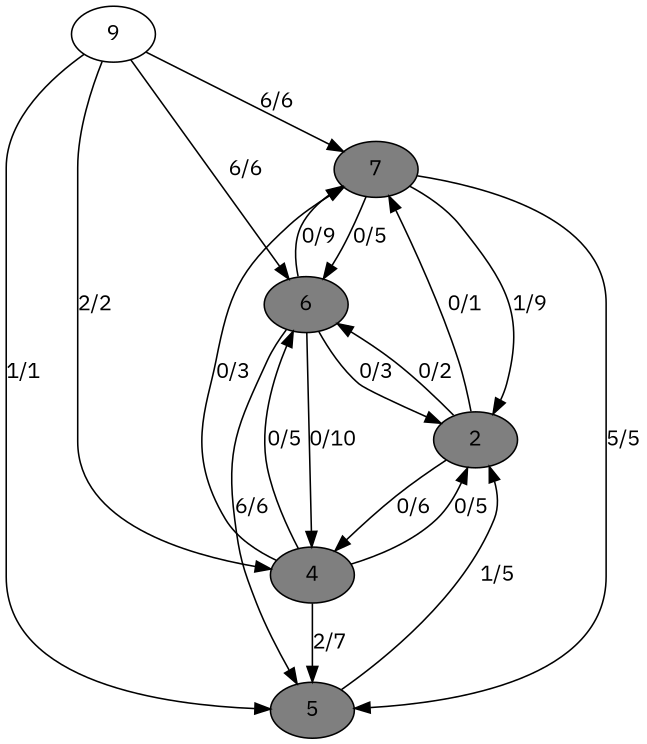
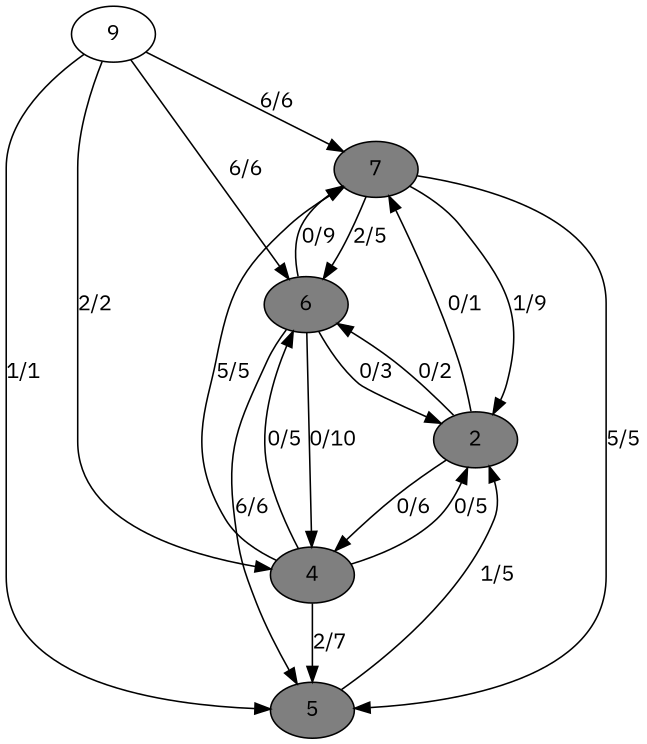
  digraph {
    fontname="IBM Plex Sans"
    node [fillcolor=grey50 fontname="IBM Plex Sans" style=filled]
    edge [fontname="IBM Plex Sans"]
    n1 [fillcolor=grey100 label=9]
    n2 [label=7]
    n3 [label=6]
    4
    5
    2
    n1 -> n2 [label="6/6"]
    n1 -> n3 [label="6/6"]
    n1 -> 4 [label="2/2"]
    n1 -> 5 [label="1/1"]
-   n2 -> n3 [label="0/5"]
+   n2 -> n3 [label="2/5"]
    n2 -> 5 [label="5/5"]
    n2 -> 2 [label="1/9"]
    n3 -> n2 [label="0/9"]
    n3 -> 4 [label="0/10"]
    n3 -> 5 [label="6/6"]
    n3 -> 2 [label="0/3"]
-   4 -> n2 [label="0/3"]
+   4 -> n2 [label="5/5"]
    4 -> n3 [label="0/5"]
    4 -> 5 [label="2/7"]
    4 -> 2 [label="0/5"]
    5 -> 2 [label="1/5"]
    2 -> n2 [label="0/1"]
    2 -> n3 [label="0/2"]
    2 -> 4 [label="0/6"]
  }
